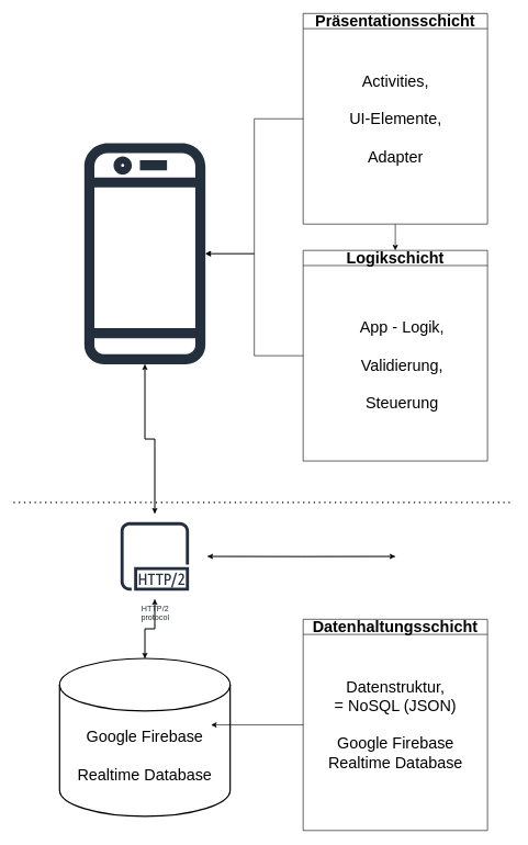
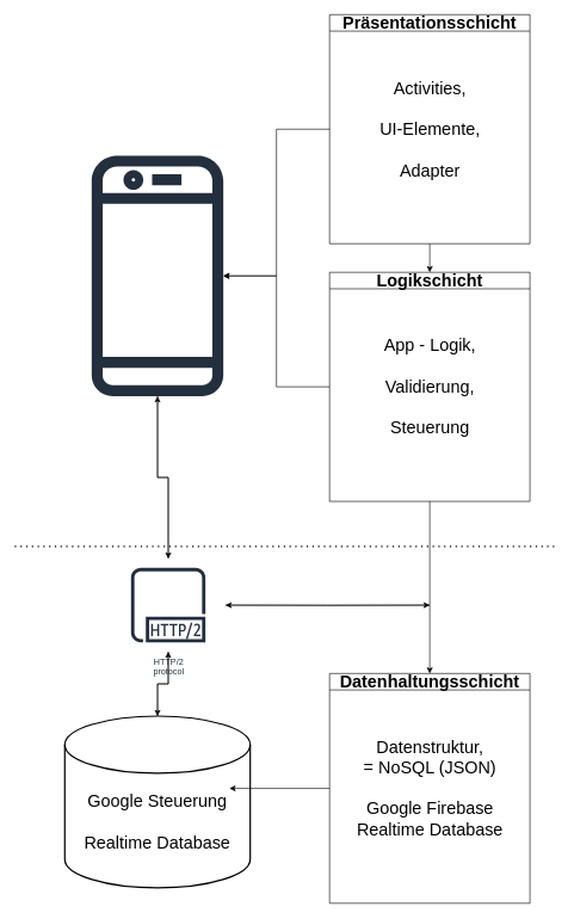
  <mxCell id="0" />
  <mxCell id="1" parent="0" />
  <mxCell id="2" style="edgeStyle=orthogonalEdgeStyle;rounded=0;orthogonalLoop=1;jettySize=auto;html=1;" edge="1" parent="1" source="3" target="13"><mxGeometry relative="1" as="geometry" /></mxCell>
- <mxCell id="3" value="&lt;div&gt;&lt;font style=&quot;font-size: 24px;&quot;&gt;&lt;br&gt;&lt;/font&gt;&lt;/div&gt;&lt;div&gt;&lt;font style=&quot;font-size: 24px;&quot;&gt;&lt;br&gt;&lt;/font&gt;&lt;/div&gt;&lt;font style=&quot;font-size: 24px;&quot;&gt;Google Firebase&lt;/font&gt;&lt;div&gt;&lt;font style=&quot;font-size: 24px;&quot;&gt;&lt;br&gt;Realtime Database&lt;/font&gt;&lt;/div&gt;" style="strokeWidth=2;html=1;shape=mxgraph.flowchart.database;whiteSpace=wrap;" vertex="1" parent="1"><mxGeometry x="90" y="1000" width="259.1" height="240" as="geometry" /></mxCell>
+ <mxCell id="3" value="&lt;div&gt;&lt;font style=&quot;font-size: 24px;&quot;&gt;&lt;br&gt;&lt;/font&gt;&lt;/div&gt;&lt;div&gt;&lt;font style=&quot;font-size: 24px;&quot;&gt;&lt;br&gt;&lt;/font&gt;&lt;/div&gt;&lt;font style=&quot;font-size: 24px;&quot;&gt;Google Steuerung&lt;/font&gt;&lt;div&gt;&lt;font style=&quot;font-size: 24px;&quot;&gt;&lt;br&gt;Realtime Database&lt;/font&gt;&lt;/div&gt;" style="strokeWidth=2;html=1;shape=mxgraph.flowchart.database;whiteSpace=wrap;" vertex="1" parent="1"><mxGeometry x="90" y="1000" width="259.1" height="240" as="geometry" /></mxCell>
  <mxCell id="4" style="edgeStyle=orthogonalEdgeStyle;rounded=0;orthogonalLoop=1;jettySize=auto;html=1;" edge="1" parent="1" source="5" target="13"><mxGeometry relative="1" as="geometry" /></mxCell>
  <mxCell id="5" value="" style="sketch=0;outlineConnect=0;fontColor=#232F3E;gradientColor=none;fillColor=#232F3D;strokeColor=none;dashed=0;verticalLabelPosition=bottom;verticalAlign=top;align=center;html=1;fontSize=12;fontStyle=0;aspect=fixed;pointerEvents=1;shape=mxgraph.aws4.mobile_client;" vertex="1" parent="1"><mxGeometry x="127.56" y="210" width="183.98" height="350" as="geometry" /></mxCell>
  <mxCell id="6" style="edgeStyle=orthogonalEdgeStyle;rounded=0;orthogonalLoop=1;jettySize=auto;html=1;" edge="1" parent="1" source="7" target="5"><mxGeometry relative="1" as="geometry" /></mxCell>
  <mxCell id="7" value="&lt;font style=&quot;font-size: 24px;&quot;&gt;Präsentationsschicht&lt;/font&gt;" style="swimlane;whiteSpace=wrap;html=1;" vertex="1" parent="1"><mxGeometry x="460" y="20" width="280" height="320" as="geometry" /></mxCell>
  <mxCell id="8" value="&lt;font style=&quot;font-size: 24px;&quot;&gt;Activities,&lt;/font&gt;&lt;div&gt;&lt;font style=&quot;font-size: 24px;&quot;&gt;&lt;br&gt;&lt;/font&gt;&lt;/div&gt;&lt;div&gt;&lt;font style=&quot;font-size: 24px;&quot;&gt;&amp;nbsp;UI-Elemente,&amp;nbsp;&lt;/font&gt;&lt;/div&gt;&lt;div&gt;&lt;font style=&quot;font-size: 24px;&quot;&gt;&lt;br&gt;&lt;/font&gt;&lt;/div&gt;&lt;div&gt;&lt;font style=&quot;font-size: 24px;&quot;&gt;Adapter&lt;/font&gt;&lt;/div&gt;" style="text;html=1;align=center;verticalAlign=middle;resizable=0;points=[];autosize=1;strokeColor=none;fillColor=none;" vertex="1" parent="7"><mxGeometry x="50" y="80" width="180" height="160" as="geometry" /></mxCell>
+ <mxCell id="9" style="edgeStyle=orthogonalEdgeStyle;rounded=0;orthogonalLoop=1;jettySize=auto;html=1;exitX=0.5;exitY=1;exitDx=0;exitDy=0;entryX=0.5;entryY=0;entryDx=0;entryDy=0;" edge="1" parent="1" source="15" target="18"><mxGeometry relative="1" as="geometry" /></mxCell>
  <mxCell id="10" style="edgeStyle=orthogonalEdgeStyle;rounded=0;orthogonalLoop=1;jettySize=auto;html=1;" edge="1" parent="1" source="13" target="3"><mxGeometry relative="1" as="geometry" /></mxCell>
  <mxCell id="11" style="edgeStyle=orthogonalEdgeStyle;rounded=0;orthogonalLoop=1;jettySize=auto;html=1;" edge="1" parent="1" source="13"><mxGeometry relative="1" as="geometry"><mxPoint x="600" y="845" as="targetPoint" /></mxGeometry></mxCell>
  <mxCell id="12" style="edgeStyle=orthogonalEdgeStyle;rounded=0;orthogonalLoop=1;jettySize=auto;html=1;" edge="1" parent="1" source="13" target="5"><mxGeometry relative="1" as="geometry" /></mxCell>
  <mxCell id="13" value="HTTP/2&#10;protocol" style="sketch=0;outlineConnect=0;fontColor=#232F3E;gradientColor=none;strokeColor=#232F3E;fillColor=#ffffff;dashed=0;verticalLabelPosition=bottom;verticalAlign=top;align=center;html=1;fontSize=12;fontStyle=0;aspect=fixed;shape=mxgraph.aws4.resourceIcon;resIcon=mxgraph.aws4.http2_protocol;" vertex="1" parent="1"><mxGeometry x="154.55" y="780" width="160" height="130" as="geometry" /></mxCell>
  <mxCell id="14" style="edgeStyle=orthogonalEdgeStyle;rounded=0;orthogonalLoop=1;jettySize=auto;html=1;" edge="1" parent="1" source="15" target="5"><mxGeometry relative="1" as="geometry" /></mxCell>
  <mxCell id="15" value="&lt;font&gt;Logikschicht&lt;/font&gt;" style="swimlane;whiteSpace=wrap;html=1;fontSize=24;" vertex="1" parent="1"><mxGeometry x="460" y="380" width="280" height="320" as="geometry" /></mxCell>
- <mxCell id="16" value="App - Logik,&lt;div&gt;&lt;br&gt;&lt;/div&gt;&lt;div&gt;Validierung,&lt;/div&gt;&lt;div&gt;&lt;font&gt;&lt;br&gt;&lt;/font&gt;&lt;/div&gt;&lt;div&gt;Steuerung&lt;/div&gt;" style="text;html=1;align=center;verticalAlign=middle;resizable=0;points=[];autosize=1;strokeColor=none;fillColor=none;fontSize=24;" vertex="1" parent="15"><mxGeometry x="75" y="95" width="150" height="160" as="geometry" /></mxCell>
+ <mxCell id="16" value="App - Logik,&lt;div&gt;&lt;br&gt;&lt;/div&gt;&lt;div&gt;Validierung,&lt;/div&gt;&lt;div&gt;&lt;font&gt;&lt;br&gt;&lt;/font&gt;&lt;/div&gt;&lt;div&gt;Steuerung&lt;/div&gt;" style="text;html=1;align=center;verticalAlign=middle;resizable=0;points=[];autosize=1;strokeColor=none;fillColor=none;fontSize=24;" vertex="1" parent="15"><mxGeometry x="65" y="80" width="150" height="160" as="geometry" /></mxCell>
  <mxCell id="17" style="edgeStyle=orthogonalEdgeStyle;rounded=0;orthogonalLoop=1;jettySize=auto;html=1;exitX=0.5;exitY=1;exitDx=0;exitDy=0;entryX=0.5;entryY=0;entryDx=0;entryDy=0;" edge="1" parent="1" source="7" target="15"><mxGeometry relative="1" as="geometry" /></mxCell>
  <mxCell id="18" value="&lt;font style=&quot;font-size: 24px;&quot;&gt;Datenhaltungsschicht&lt;/font&gt;" style="swimlane;whiteSpace=wrap;html=1;" vertex="1" parent="1"><mxGeometry x="460" y="940.5" width="280" height="321" as="geometry" /></mxCell>
  <mxCell id="19" value="Datenstruktur,&lt;div&gt;= NoSQL (JSON)&lt;br&gt;&lt;div&gt;&lt;br&gt;&lt;/div&gt;&lt;div&gt;Google Firebase&lt;/div&gt;&lt;div&gt;Realtime Database&lt;/div&gt;&lt;/div&gt;" style="text;html=1;align=center;verticalAlign=middle;resizable=0;points=[];autosize=1;strokeColor=none;fillColor=none;fontSize=24;" vertex="1" parent="18"><mxGeometry x="25" y="80.5" width="230" height="160" as="geometry" /></mxCell>
  <mxCell id="20" style="edgeStyle=orthogonalEdgeStyle;rounded=0;orthogonalLoop=1;jettySize=auto;html=1;entryX=0.888;entryY=0.421;entryDx=0;entryDy=0;entryPerimeter=0;" edge="1" parent="1" source="18" target="3"><mxGeometry relative="1" as="geometry" /></mxCell>
  <mxCell id="21" value="" style="endArrow=none;dashed=1;html=1;dashPattern=1 3;strokeWidth=2;rounded=0;" edge="1" parent="1"><mxGeometry width="50" height="50" relative="1" as="geometry"><mxPoint x="20" y="763" as="sourcePoint" /><mxPoint x="780" y="763" as="targetPoint" /></mxGeometry></mxCell>
  <mxCell id="22" style="edgeStyle=orthogonalEdgeStyle;rounded=0;orthogonalLoop=1;jettySize=auto;html=1;" edge="1" parent="1" target="13"><mxGeometry relative="1" as="geometry"><mxPoint x="775" y="780" as="targetPoint" /><mxPoint x="600" y="845" as="sourcePoint" /></mxGeometry></mxCell>
